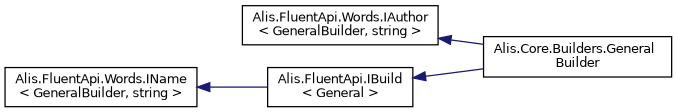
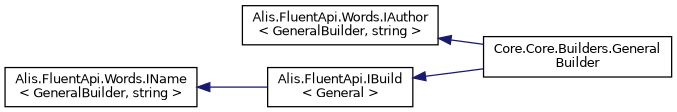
  digraph {
    rankdir=LR
    node [color=black fillcolor=white fontname=Helvetica fontsize=10 shape=record style=filled]
    edge [color=midnightblue dir=back fontname=Helvetica fontsize=10 labelfontname=Helvetica labelfontsize=10 style=solid]
    n1 [height=0.2 label="Alis.FluentApi.Words.IAuthor\l\< GeneralBuilder, string \>" width=0.4]
-   n2 [height=0.2 label="Alis.Core.Builders.General\lBuilder" width=0.4]
+   n2 [height=0.2 label="Core.Core.Builders.General\lBuilder" width=0.4]
    n3 [height=0.2 label="Alis.FluentApi.IBuild\l\< General \>" width=0.4]
    n4 [height=0.2 label="Alis.FluentApi.Words.IName\l\< GeneralBuilder, string \>" width=0.4]
    n1 -> n2
    n3 -> n2
    n4 -> n3
  }
